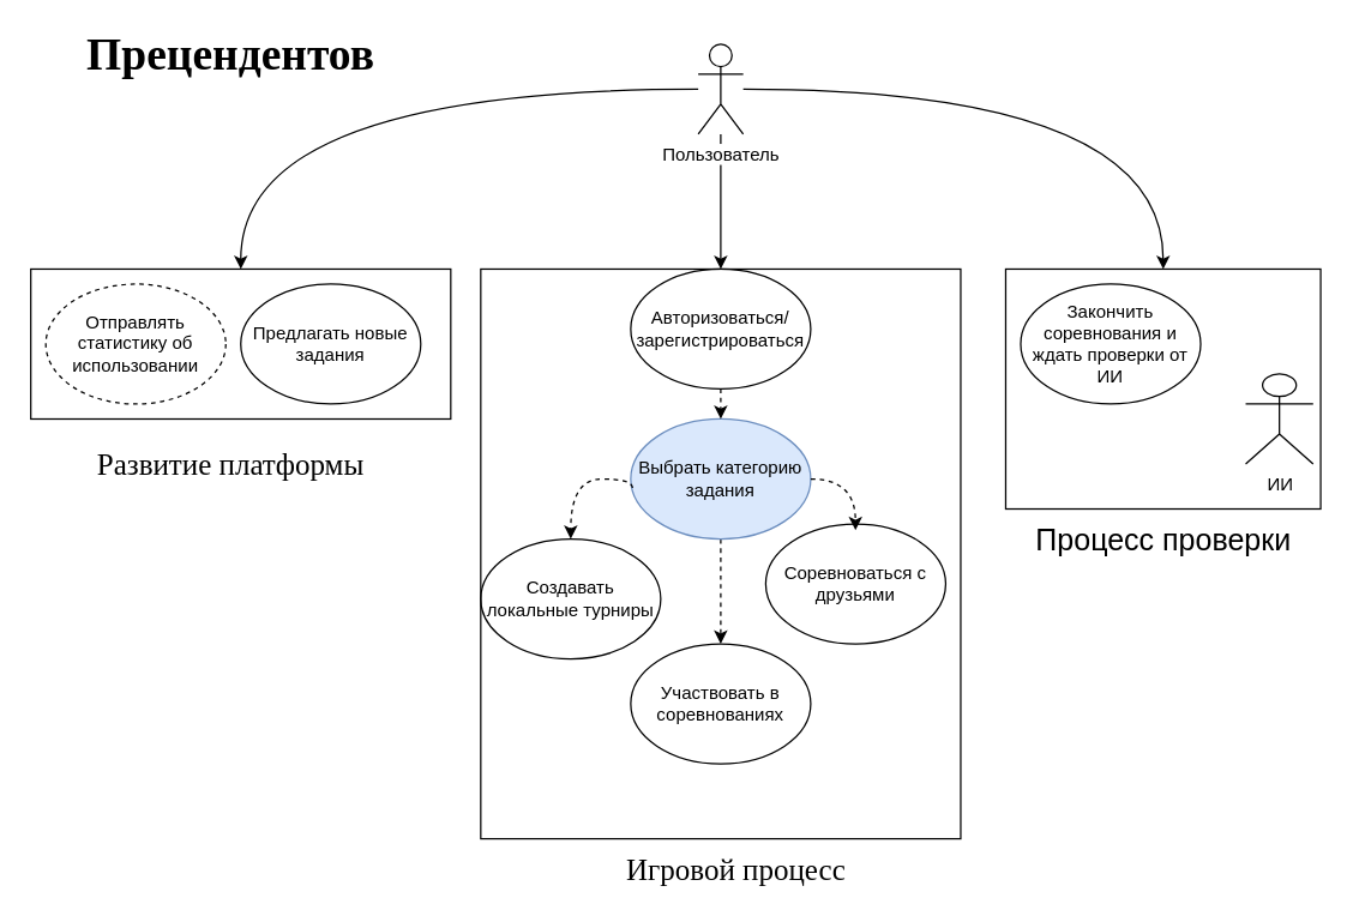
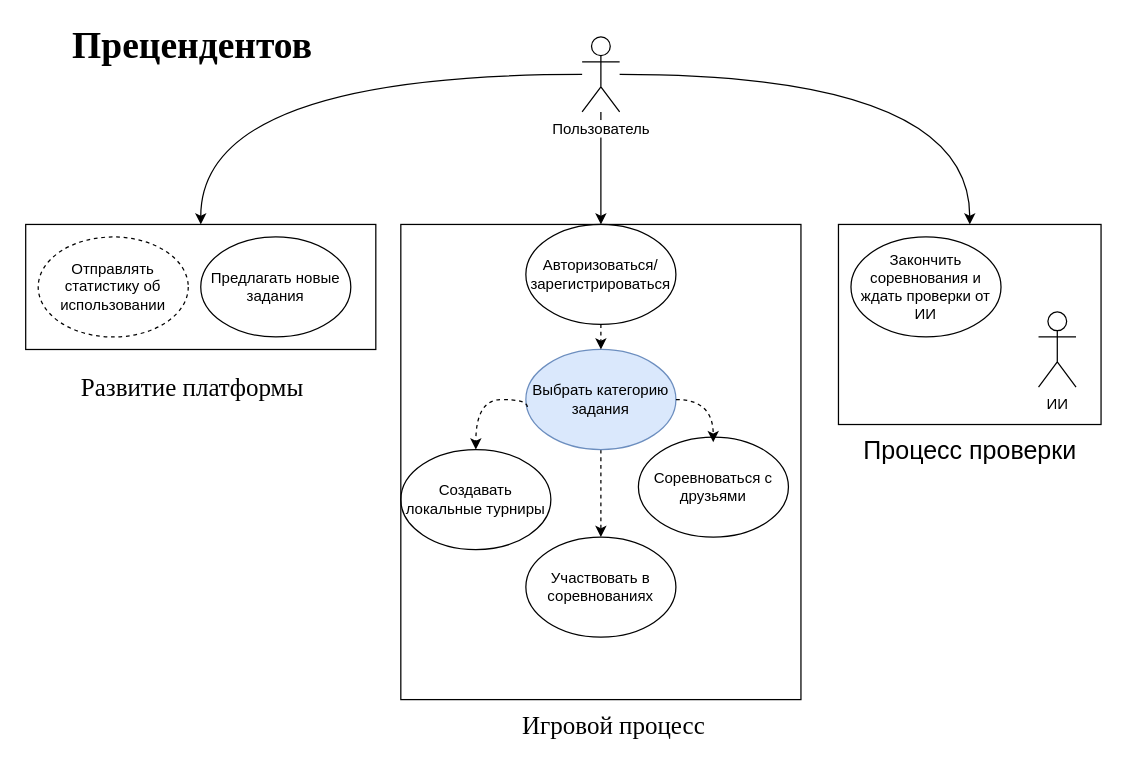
  <mxCell id="0" />
  <mxCell id="1" parent="0" />
  <mxCell id="2" value="" style="edgeStyle=orthogonalEdgeStyle;orthogonalLoop=1;jettySize=auto;html=1;entryX=0.5;entryY=0;entryDx=0;entryDy=0;strokeColor=#000000;curved=1;" edge="1" parent="1" source="5" target="7"><mxGeometry relative="1" as="geometry"><mxPoint x="415" y="169" as="targetPoint" /></mxGeometry></mxCell>
  <mxCell id="3" value="" style="edgeStyle=orthogonalEdgeStyle;orthogonalLoop=1;jettySize=auto;html=1;strokeColor=#000000;curved=1;" edge="1" parent="1" source="5" target="6"><mxGeometry relative="1" as="geometry"><mxPoint x="320" y="59" as="targetPoint" /></mxGeometry></mxCell>
  <mxCell id="4" value="" style="edgeStyle=orthogonalEdgeStyle;orthogonalLoop=1;jettySize=auto;html=1;entryX=0.5;entryY=0;entryDx=0;entryDy=0;strokeColor=#000000;curved=1;" edge="1" parent="1" source="5" target="8"><mxGeometry relative="1" as="geometry"><mxPoint x="510" y="59" as="targetPoint" /></mxGeometry></mxCell>
  <mxCell id="5" value="Пользователь" style="shape=umlActor;verticalLabelPosition=bottom;labelBackgroundColor=#ffffff;verticalAlign=top;html=1;" vertex="1" parent="1"><mxGeometry x="465" y="29" width="30" height="60" as="geometry" /></mxCell>
  <mxCell id="6" value="" style="rounded=0;whiteSpace=wrap;html=1;fillColor=none;" vertex="1" parent="1"><mxGeometry x="20" y="179" width="280" height="100" as="geometry" /></mxCell>
  <mxCell id="7" value="" style="rounded=0;whiteSpace=wrap;html=1;fillColor=none;" vertex="1" parent="1"><mxGeometry x="320" y="179" width="320" height="380" as="geometry" /></mxCell>
  <mxCell id="8" value="" style="rounded=0;whiteSpace=wrap;html=1;fillColor=none;" vertex="1" parent="1"><mxGeometry x="670" y="179" width="210" height="160" as="geometry" /></mxCell>
  <mxCell id="9" value="Отправлять статистику об использовании" style="ellipse;whiteSpace=wrap;html=1;fillColor=none;dashed=1;" vertex="1" parent="1"><mxGeometry x="30" y="189" width="120" height="80" as="geometry" /></mxCell>
  <mxCell id="10" value="&lt;font style=&quot;font-size: 20px&quot;&gt;Развитие платформы&lt;/font&gt;" style="text;html=1;align=center;verticalAlign=middle;resizable=0;points=[];;autosize=1;fontFamily=Ubuntu;" vertex="1" parent="1"><mxGeometry x="43" y="299" width="220" height="20" as="geometry" /></mxCell>
  <mxCell id="11" value="Предлагать новые задания" style="ellipse;whiteSpace=wrap;html=1;fillColor=none;" vertex="1" parent="1"><mxGeometry x="160" y="189" width="120" height="80" as="geometry" /></mxCell>
  <mxCell id="12" value="Авторизоваться/&lt;br&gt;зарегистрироваться" style="ellipse;whiteSpace=wrap;html=1;fillColor=none;" vertex="1" parent="1"><mxGeometry x="420" y="179" width="120" height="80" as="geometry" /></mxCell>
  <mxCell id="13" value="Участвовать в соревнованиях" style="ellipse;whiteSpace=wrap;html=1;fillColor=none;" vertex="1" parent="1"><mxGeometry x="420" y="429" width="120" height="80" as="geometry" /></mxCell>
  <mxCell id="14" value="Создавать локальные турниры&lt;span style=&quot;color: rgba(0 , 0 , 0 , 0) ; font-family: monospace ; font-size: 0px ; white-space: nowrap&quot;&gt;%3CmxGraphModel%3E%3Croot%3E%3CmxCell%20id%3D%220%22%2F%3E%3CmxCell%20id%3D%221%22%20parent%3D%220%22%2F%3E%3CmxCell%20id%3D%222%22%20value%3D%22%D0%A3%D1%87%D0%B0%D1%81%D1%82%D0%B2%D0%BE%D0%B2%D0%B0%D1%82%D1%8C%20%D0%B2%20%D1%81%D0%BE%D1%80%D0%B5%D0%B2%D0%BD%D0%BE%D0%B2%D0%B0%D0%BD%D0%B8%D1%8F%D1%85%22%20style%3D%22ellipse%3BwhiteSpace%3Dwrap%3Bhtml%3D1%3B%22%20vertex%3D%221%22%20parent%3D%221%22%3E%3CmxGeometry%20x%3D%22490%22%20y%3D%22210%22%20width%3D%22120%22%20height%3D%2280%22%20as%3D%22geometry%22%2F%3E%3C%2FmxCell%3E%3C%2Froot%3E%3C%2FmxGraphModel%3E&lt;/span&gt;" style="ellipse;whiteSpace=wrap;html=1;fillColor=none;" vertex="1" parent="1"><mxGeometry x="320" y="359" width="120" height="80" as="geometry" /></mxCell>
  <mxCell id="15" value="Соревноваться с друзьями" style="ellipse;whiteSpace=wrap;html=1;fillColor=none;" vertex="1" parent="1"><mxGeometry x="510" y="349" width="120" height="80" as="geometry" /></mxCell>
  <mxCell id="16" value="" style="edgeStyle=orthogonalEdgeStyle;curved=1;orthogonalLoop=1;jettySize=auto;html=1;strokeColor=#000000;dashed=1;" edge="1" parent="1" source="17"><mxGeometry relative="1" as="geometry"><mxPoint x="480" y="429" as="targetPoint" /></mxGeometry></mxCell>
  <mxCell id="17" value="Выбрать категорию задания" style="ellipse;whiteSpace=wrap;html=1;fillColor=#dae8fc;strokeColor=#6c8ebf;" vertex="1" parent="1"><mxGeometry x="420" y="279" width="120" height="80" as="geometry" /></mxCell>
  <mxCell id="18" value="Закончить соревнования и ждать проверки от ИИ" style="ellipse;whiteSpace=wrap;html=1;fillColor=none;" vertex="1" parent="1"><mxGeometry x="680" y="189" width="120" height="80" as="geometry" /></mxCell>
- <mxCell id="19" value="ИИ" style="shape=umlActor;verticalLabelPosition=bottom;labelBackgroundColor=#ffffff;verticalAlign=top;html=1;" vertex="1" parent="1"><mxGeometry x="830" y="249" width="45" height="60" as="geometry" /></mxCell>
+ <mxCell id="19" value="ИИ" style="shape=umlActor;verticalLabelPosition=bottom;labelBackgroundColor=#ffffff;verticalAlign=top;html=1;" vertex="1" parent="1"><mxGeometry x="830" y="249" width="30" height="60" as="geometry" /></mxCell>
  <mxCell id="20" value="" style="edgeStyle=orthogonalEdgeStyle;curved=1;orthogonalLoop=1;jettySize=auto;html=1;strokeColor=#000000;dashed=1;exitX=0.01;exitY=0.575;exitDx=0;exitDy=0;entryX=0.5;entryY=0;entryDx=0;entryDy=0;exitPerimeter=0;" edge="1" parent="1" source="17" target="14"><mxGeometry relative="1" as="geometry"><mxPoint x="490" y="359" as="sourcePoint" /><mxPoint x="490" y="439" as="targetPoint" /><Array as="points"><mxPoint x="421" y="319" /><mxPoint x="380" y="319" /></Array></mxGeometry></mxCell>
  <mxCell id="21" value="" style="edgeStyle=orthogonalEdgeStyle;curved=1;orthogonalLoop=1;jettySize=auto;html=1;strokeColor=#000000;dashed=1;exitX=1;exitY=0.5;exitDx=0;exitDy=0;entryX=0.5;entryY=0;entryDx=0;entryDy=0;" edge="1" parent="1" source="17"><mxGeometry relative="1" as="geometry"><mxPoint x="610.667" y="309" as="sourcePoint" /><mxPoint x="569.833" y="353.167" as="targetPoint" /><Array as="points"><mxPoint x="540" y="319" /><mxPoint x="570" y="319" /></Array></mxGeometry></mxCell>
  <mxCell id="22" value="" style="edgeStyle=orthogonalEdgeStyle;curved=1;orthogonalLoop=1;jettySize=auto;html=1;strokeColor=#000000;dashed=1;" edge="1" parent="1"><mxGeometry relative="1" as="geometry"><mxPoint x="480" y="259" as="sourcePoint" /><mxPoint x="480" y="279" as="targetPoint" /></mxGeometry></mxCell>
  <mxCell id="23" value="&lt;font style=&quot;font-size: 20px&quot; face=&quot;Ubuntu&quot;&gt;Игровой процесс&lt;/font&gt;" style="text;html=1;align=center;verticalAlign=middle;resizable=0;points=[];;autosize=1;" vertex="1" parent="1"><mxGeometry x="400" y="569" width="180" height="20" as="geometry" /></mxCell>
  <mxCell id="24" value="&lt;span style=&quot;font-size: 20px&quot;&gt;Процесс проверки&lt;/span&gt;" style="text;html=1;align=center;verticalAlign=middle;resizable=0;points=[];;autosize=1;" vertex="1" parent="1"><mxGeometry x="680" y="349" width="190" height="20" as="geometry" /></mxCell>
  <mxCell id="25" value="&lt;font style=&quot;font-size: 30px&quot;&gt;&lt;b&gt;Прецендентов&lt;/b&gt;&lt;/font&gt;" style="text;html=1;align=center;verticalAlign=middle;resizable=0;points=[];;autosize=1;fontFamily=Ubuntu;" vertex="1" parent="1"><mxGeometry x="38" y="20" width="230" height="30" as="geometry" /></mxCell>
